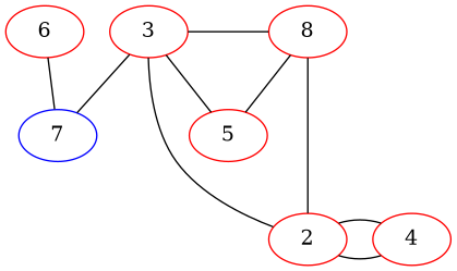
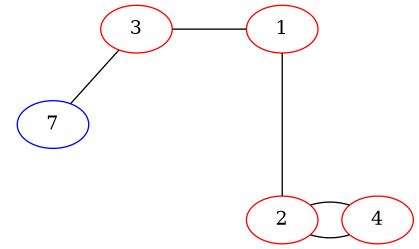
  graph {
    node [color=red]
    3
-   1 [label=8]
+   1
    2
    4
    7 [color=blue]
-   5
-   6
    subgraph sub_1 {
      rank=same
      3
      1
    }
    subgraph sub_2 {
      rank=sink
      2
      4
    }
    3 -- 1
-   3 -- 2 [weight=3]
    3 -- 7
    1 -- 2 [weight=4]
-   1 -- 5
    2 -- 4
    2 -- 4
-   5 -- 3
-   6 -- 7
  }
